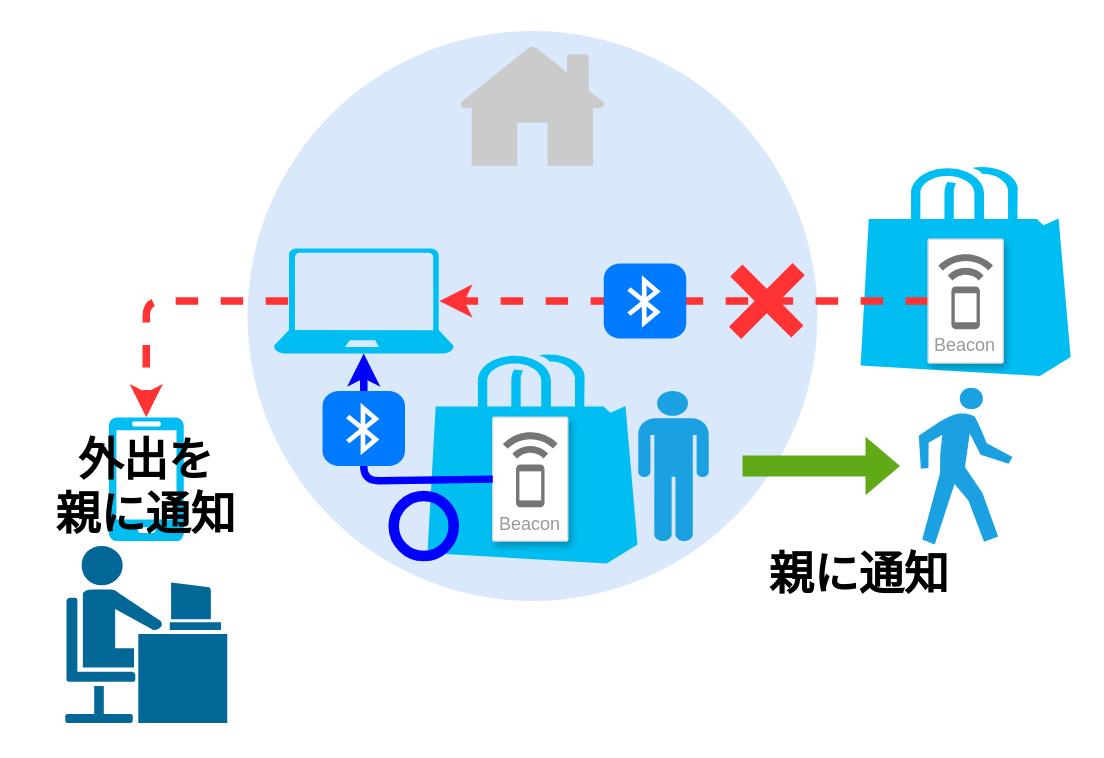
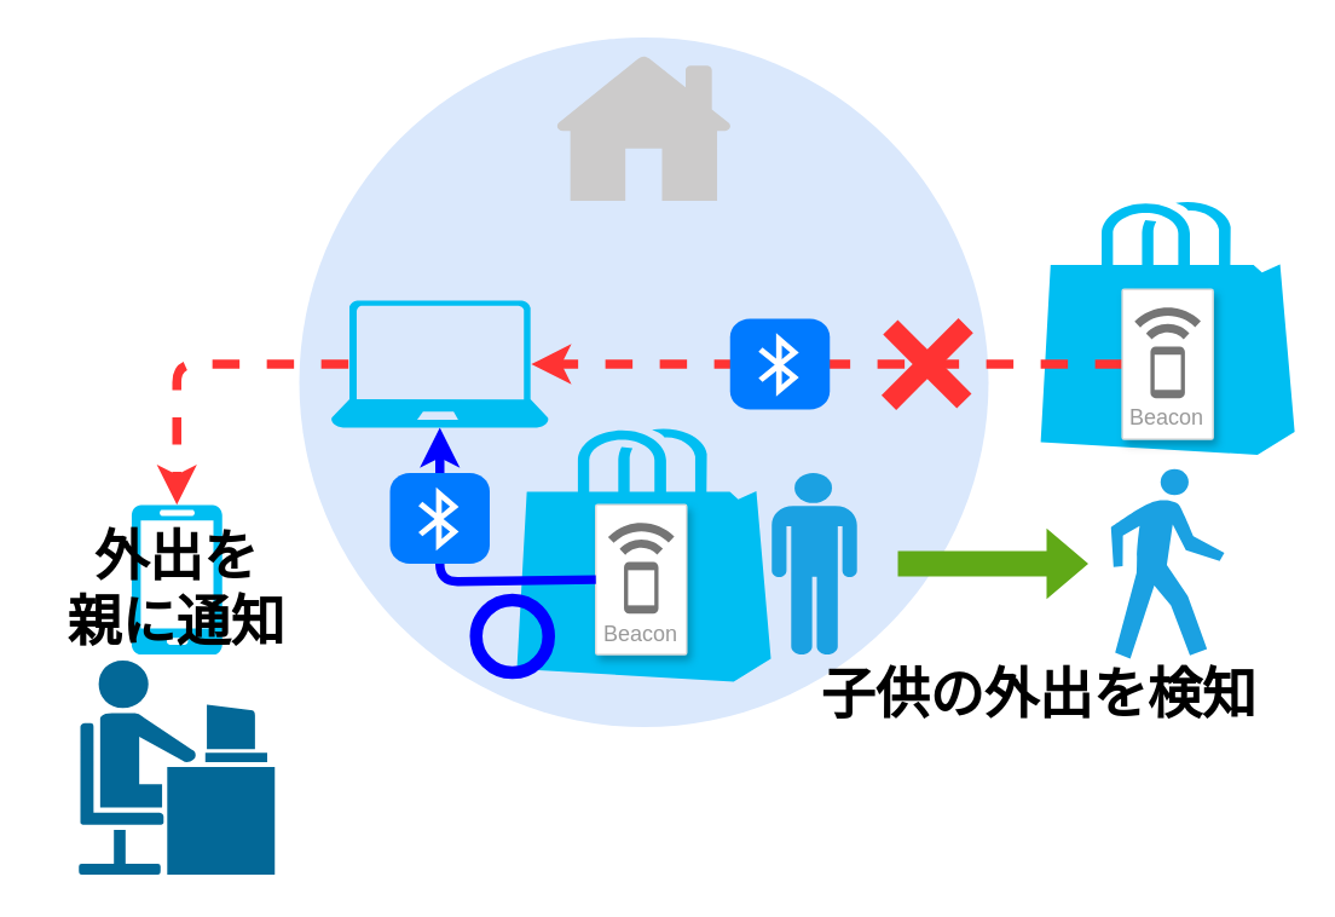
  <mxCell id="0" />
  <mxCell id="1" parent="0" />
  <mxCell id="2" value="" style="verticalLabelPosition=bottom;html=1;verticalAlign=top;align=center;strokeColor=none;fillColor=#00BEF2;shape=mxgraph.azure.azure_marketplace;" vertex="1" parent="1"><mxGeometry x="573.25" y="110" width="140" height="140" as="geometry" /></mxCell>
  <mxCell id="3" value="" style="ellipse;whiteSpace=wrap;html=1;aspect=fixed;fillColor=#dae8fc;strokeColor=none;" vertex="1" parent="1"><mxGeometry x="164.5" y="20" width="380" height="380" as="geometry" /></mxCell>
  <mxCell id="4" value="" style="sketch=0;pointerEvents=1;shadow=0;dashed=0;html=1;strokeColor=none;labelPosition=center;verticalLabelPosition=bottom;verticalAlign=top;outlineConnect=0;align=center;shape=mxgraph.office.concepts.home;fillColor=#CCCBCB;" vertex="1" parent="1"><mxGeometry x="305.75" y="30" width="97.5" height="80" as="geometry" /></mxCell>
  <mxCell id="5" value="" style="verticalLabelPosition=bottom;html=1;verticalAlign=top;align=center;strokeColor=none;fillColor=#00BEF2;shape=mxgraph.azure.laptop;pointerEvents=1;" vertex="1" parent="1"><mxGeometry x="182" y="165" width="120" height="70" as="geometry" /></mxCell>
  <mxCell id="6" value="" style="verticalLabelPosition=bottom;html=1;verticalAlign=top;align=center;strokeColor=none;fillColor=#00BEF2;shape=mxgraph.azure.mobile;pointerEvents=1;" vertex="1" parent="1"><mxGeometry x="72" y="277.5" width="50" height="82.5" as="geometry" /></mxCell>
  <mxCell id="7" value="" style="verticalLabelPosition=bottom;html=1;verticalAlign=top;align=center;strokeColor=none;fillColor=#00BEF2;shape=mxgraph.azure.azure_marketplace;" vertex="1" parent="1"><mxGeometry x="284.5" y="235" width="140" height="140" as="geometry" /></mxCell>
  <mxCell id="8" value="Beacon" style="strokeColor=#dddddd;shadow=1;strokeWidth=1;rounded=1;absoluteArcSize=1;arcSize=2;labelPosition=center;verticalLabelPosition=middle;align=center;verticalAlign=bottom;spacingLeft=0;fontColor=#999999;fontSize=12;whiteSpace=wrap;spacingBottom=2;" vertex="1" parent="1"><mxGeometry x="328" y="277.5" width="50" height="82.5" as="geometry" /></mxCell>
  <mxCell id="9" value="" style="sketch=0;dashed=0;connectable=0;html=1;fillColor=#757575;strokeColor=none;shape=mxgraph.gcp2.beacon;part=1;" vertex="1" parent="8"><mxGeometry x="0.5" width="36.5" height="50" relative="1" as="geometry"><mxPoint x="-18.25" y="10" as="offset" /></mxGeometry></mxCell>
  <mxCell id="10" value="" style="shape=mxgraph.signs.people.walking;html=1;pointerEvents=1;fillColor=#1ba1e2;strokeColor=none;verticalLabelPosition=bottom;verticalAlign=top;align=center;fontColor=#ffffff;" vertex="1" parent="1"><mxGeometry x="612" y="257.75" width="62.5" height="104.5" as="geometry" /></mxCell>
  <mxCell id="11" value="" style="shape=mxgraph.signs.people.man_1;html=1;pointerEvents=1;fillColor=#1ba1e2;strokeColor=none;verticalLabelPosition=bottom;verticalAlign=top;align=center;fontColor=#ffffff;" vertex="1" parent="1"><mxGeometry x="425" y="260" width="47" height="100" as="geometry" /></mxCell>
  <mxCell id="12" value="" style="shape=mxgraph.cisco.people.androgenous_person;html=1;pointerEvents=1;dashed=0;fillColor=#036897;strokeColor=#ffffff;strokeWidth=2;verticalLabelPosition=bottom;verticalAlign=top;align=center;outlineConnect=0;" vertex="1" parent="1"><mxGeometry x="42" y="362.25" width="110" height="120" as="geometry" /></mxCell>
  <mxCell id="13" value="" style="endArrow=classic;html=1;exitX=0.08;exitY=0.5;exitDx=0;exitDy=0;exitPerimeter=0;entryX=0.5;entryY=0;entryDx=0;entryDy=0;entryPerimeter=0;strokeColor=#FF3333;dashed=1;strokeWidth=5;" edge="1" parent="1" source="5" target="6"><mxGeometry width="50" height="50" relative="1" as="geometry"><mxPoint x="342" y="300" as="sourcePoint" /><mxPoint x="392" y="250" as="targetPoint" /><Array as="points"><mxPoint x="97" y="200" /></Array></mxGeometry></mxCell>
  <mxCell id="14" value="" style="endArrow=classic;html=1;entryX=0.92;entryY=0.5;entryDx=0;entryDy=0;entryPerimeter=0;exitX=0;exitY=0.5;exitDx=0;exitDy=0;dashed=1;strokeWidth=5;strokeColor=#FF3333;" edge="1" parent="1" source="16" target="5"><mxGeometry width="50" height="50" relative="1" as="geometry"><mxPoint x="342" y="300" as="sourcePoint" /><mxPoint x="392" y="250" as="targetPoint" /></mxGeometry></mxCell>
  <mxCell id="15" value="" style="html=1;strokeWidth=1;shadow=0;dashed=0;shape=mxgraph.ios7.misc.bluetooth;fillColor=#007AFF;strokeColor=none;buttonText=;strokeColor2=#222222;fontColor=#222222;fontSize=8;verticalLabelPosition=bottom;verticalAlign=top;align=center;sketch=0;" vertex="1" parent="1"><mxGeometry x="402" y="175" width="55" height="50" as="geometry" /></mxCell>
  <mxCell id="16" value="Beacon" style="strokeColor=#dddddd;shadow=1;strokeWidth=1;rounded=1;absoluteArcSize=1;arcSize=2;labelPosition=center;verticalLabelPosition=middle;align=center;verticalAlign=bottom;spacingLeft=0;fontColor=#999999;fontSize=12;whiteSpace=wrap;spacingBottom=2;" vertex="1" parent="1"><mxGeometry x="618.25" y="158.75" width="50" height="82.5" as="geometry" /></mxCell>
  <mxCell id="17" value="" style="sketch=0;dashed=0;connectable=0;html=1;fillColor=#757575;strokeColor=none;shape=mxgraph.gcp2.beacon;part=1;" vertex="1" parent="16"><mxGeometry x="0.5" width="36.5" height="50" relative="1" as="geometry"><mxPoint x="-18.25" y="10" as="offset" /></mxGeometry></mxCell>
  <mxCell id="18" value="" style="shape=cross;whiteSpace=wrap;html=1;rotation=45;fillColor=#FF3333;strokeColor=none;" vertex="1" parent="1"><mxGeometry x="482" y="170" width="57.5" height="60" as="geometry" /></mxCell>
  <mxCell id="19" value="" style="endArrow=classic;html=1;strokeColor=#0000FF;strokeWidth=5;exitX=0;exitY=0.5;exitDx=0;exitDy=0;entryX=0.5;entryY=1;entryDx=0;entryDy=0;entryPerimeter=0;" edge="1" parent="1" source="8" target="5"><mxGeometry width="50" height="50" relative="1" as="geometry"><mxPoint x="342" y="300" as="sourcePoint" /><mxPoint x="392" y="250" as="targetPoint" /><Array as="points"><mxPoint x="242" y="320" /></Array></mxGeometry></mxCell>
  <mxCell id="20" value="" style="shape=flexArrow;endArrow=classic;html=1;strokeColor=none;strokeWidth=5;fillColor=#60a917;" edge="1" parent="1"><mxGeometry width="50" height="50" relative="1" as="geometry"><mxPoint x="492" y="310" as="sourcePoint" /><mxPoint x="602" y="310" as="targetPoint" /></mxGeometry></mxCell>
  <mxCell id="21" value="" style="html=1;strokeWidth=1;shadow=0;dashed=0;shape=mxgraph.ios7.misc.bluetooth;fillColor=#007AFF;strokeColor=none;buttonText=;strokeColor2=#222222;fontColor=#222222;fontSize=8;verticalLabelPosition=bottom;verticalAlign=top;align=center;sketch=0;" vertex="1" parent="1"><mxGeometry x="214.5" y="260" width="55" height="50" as="geometry" /></mxCell>
  <mxCell id="22" value="" style="ellipse;whiteSpace=wrap;html=1;aspect=fixed;fillColor=none;strokeWidth=7;strokeColor=#0000FF;" vertex="1" parent="1"><mxGeometry x="262" y="330" width="40" height="40" as="geometry" /></mxCell>
- <mxCell id="23" value="親に通知" style="text;html=1;strokeColor=none;fillColor=none;align=center;verticalAlign=middle;whiteSpace=wrap;rounded=0;strokeWidth=7;fontColor=#000000;fontSize=30;fontStyle=1" vertex="1" parent="1"><mxGeometry x="442" y="362.25" width="261.25" height="40" as="geometry" /></mxCell>
+ <mxCell id="23" value="子供の外出を検知" style="text;html=1;strokeColor=none;fillColor=none;align=center;verticalAlign=middle;whiteSpace=wrap;rounded=0;strokeWidth=7;fontColor=#000000;fontSize=30;fontStyle=1" vertex="1" parent="1"><mxGeometry x="442" y="362.25" width="261.25" height="40" as="geometry" /></mxCell>
  <mxCell id="24" value="外出を&lt;br&gt;親に通知" style="text;html=1;strokeColor=none;fillColor=none;align=center;verticalAlign=middle;whiteSpace=wrap;rounded=0;strokeWidth=7;fontColor=#000000;fontSize=30;fontStyle=1" vertex="1" parent="1"><mxGeometry x="20.12" y="288.75" width="153.75" height="71.25" as="geometry" /></mxCell>
